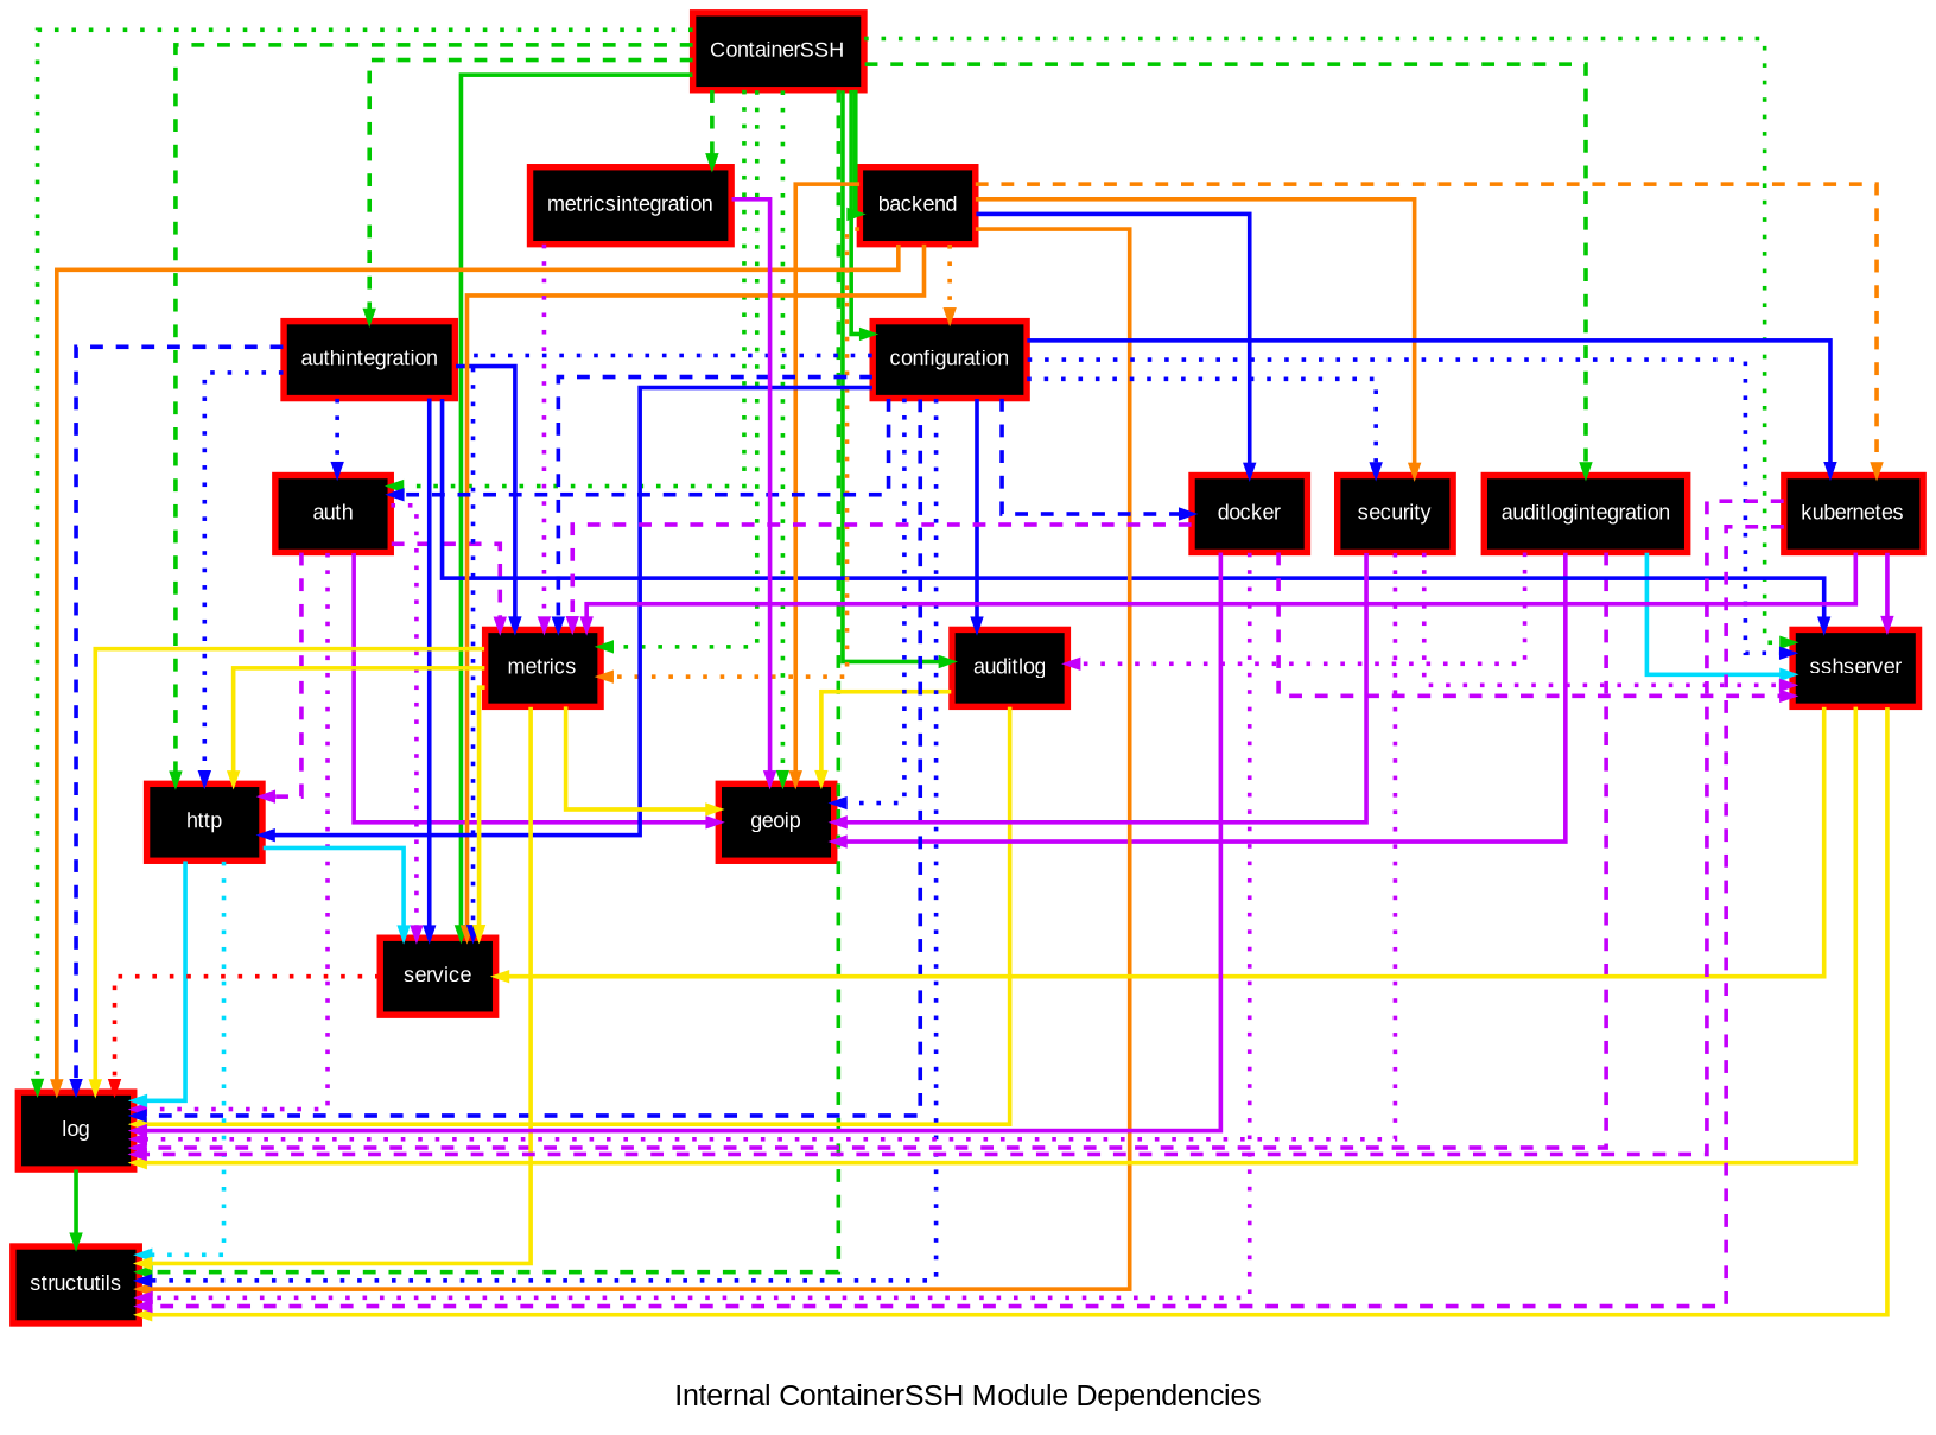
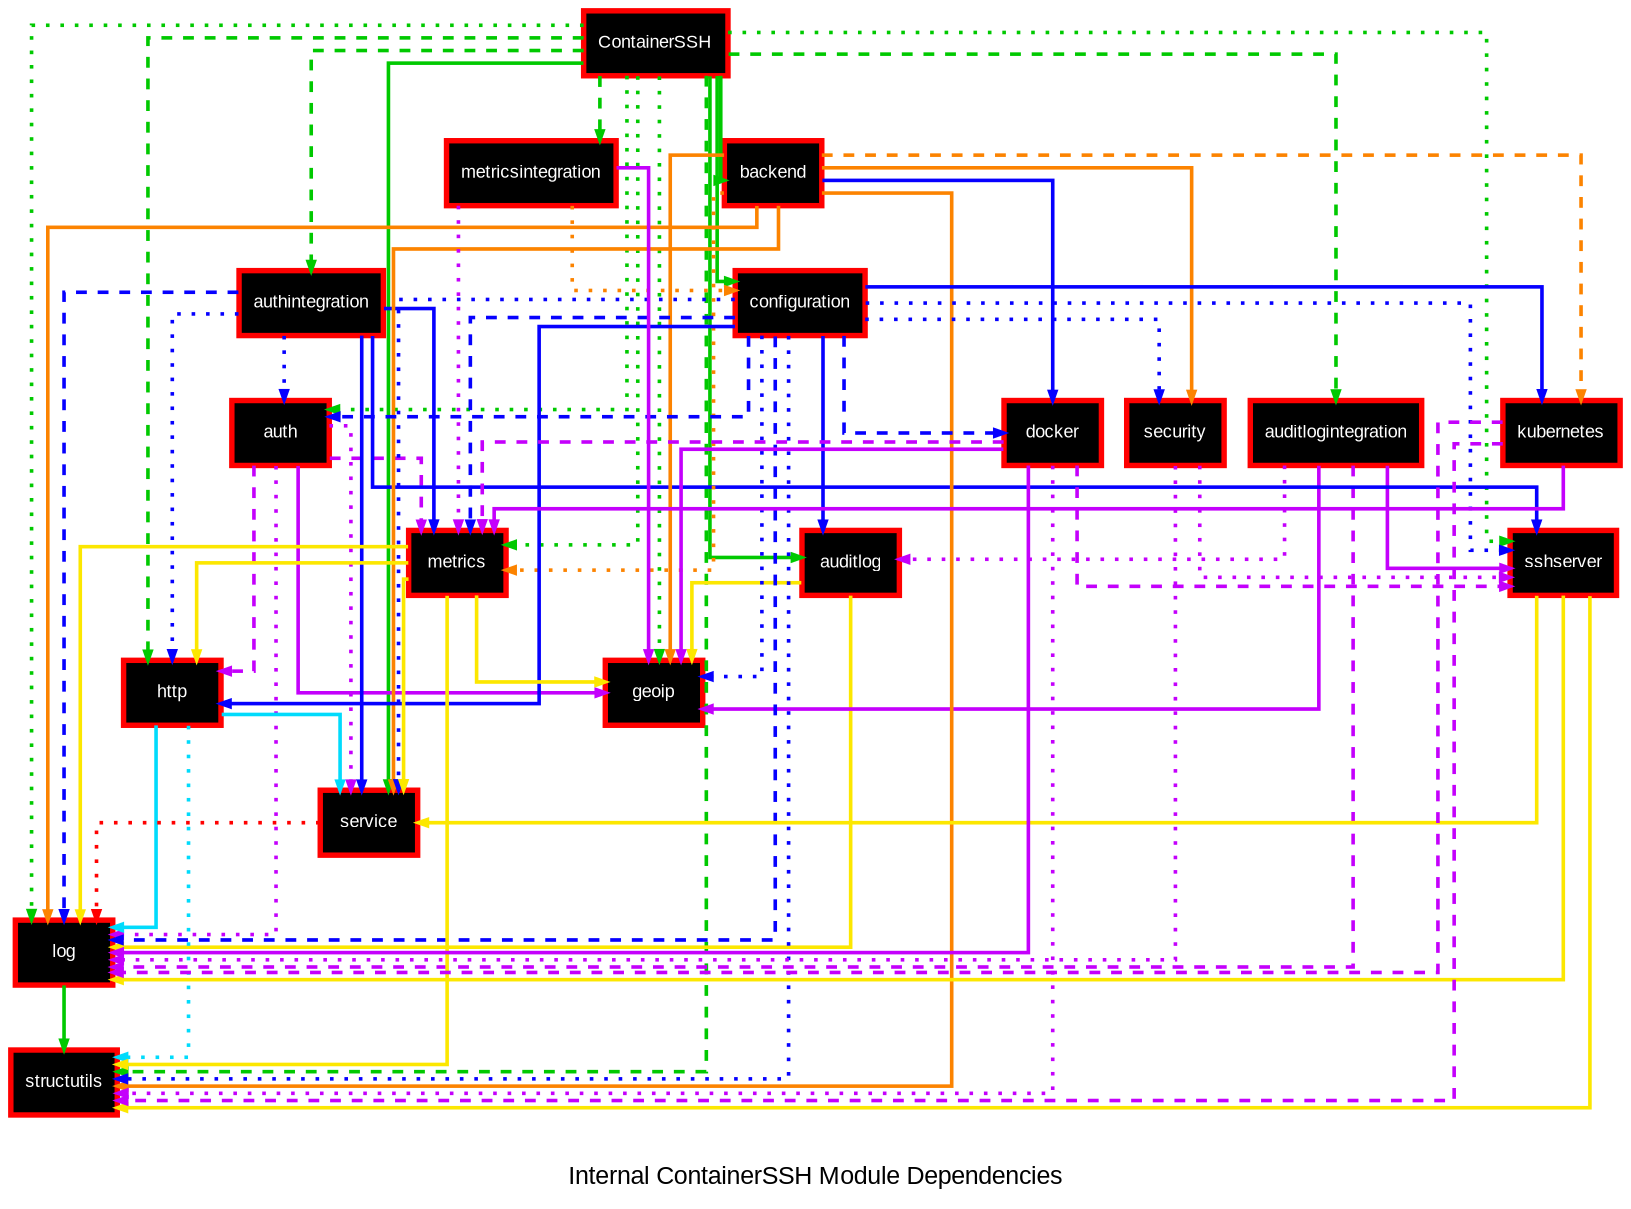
  digraph {
    concentrate=true
    fontname=Arial
    label="Internal ContainerSSH Module Dependencies"
    nodesep=0.2
    splines=ortho
    node [color=red fillcolor=black fontcolor=white fontname=Arial fontsize=10 penwidth=3 shape=box style=filled]
    edge [arrowsize=0.5 color="#c400fc" penwidth=2 style=bold tailclip=true]
    ContainerSSH [url="https://github.com/containerssh/containerssh"]
    auditlog [url="https://github.com/containerssh/auditlog"]
    auditlogintegration [url="https://github.com/containerssh/auditlogintegration"]
    auth [url="https://github.com/containerssh/auth"]
    authintegration [url="https://github.com/containerssh/authintegration"]
    backend [url="https://github.com/containerssh/backend"]
    configuration [url="https://github.com/containerssh/configuration"]
    http [url="https://github.com/containerssh/http"]
    log [url="https://github.com/containerssh/log"]
    metrics [url="https://github.com/containerssh/metrics"]
    metricsintegration [url="https://github.com/containerssh/metricsintegration"]
    service [url="https://github.com/containerssh/service"]
    sshserver [url="https://github.com/containerssh/sshserver"]
    geoip
    structutils
    docker [url="https://github.com/containerssh/docker"]
    kubernetes [url="https://github.com/containerssh/kubernetes"]
    security [url="https://github.com/containerssh/security"]
    ContainerSSH -> auditlog [color="#00C900"]
    ContainerSSH -> auditlogintegration [color="#00C900" style=dashed]
    ContainerSSH -> auth [color="#00C900" style=dotted]
    ContainerSSH -> authintegration [color="#00C900" style=dashed]
    ContainerSSH -> backend [color="#00C900"]
    ContainerSSH -> configuration [color="#00C900"]
    ContainerSSH -> http [color="#00C900" style=dashed]
    ContainerSSH -> log [color="#00C900" style=dotted]
    ContainerSSH -> metrics [color="#00C900" style=dotted]
    ContainerSSH -> metricsintegration [color="#00C900" style=dashed]
    ContainerSSH -> service [color="#00C900"]
    ContainerSSH -> sshserver [color="#00C900" style=dotted]
    ContainerSSH -> geoip [color="#00C900" style=dotted]
    ContainerSSH -> structutils [color="#00C900" style=dashed]
    auditlog -> log [color="#fce700" style=""]
    auditlog -> geoip [color="#fce700" style=""]
    auditlogintegration -> auditlog [style=dotted]
    auditlogintegration -> log [style=dashed]
-   auditlogintegration -> sshserver [color="#00dbfc"]
+   auditlogintegration -> sshserver
    auditlogintegration -> geoip
    auth -> http [style=dashed]
    auth -> log [style=dotted]
    auth -> metrics [style=dashed]
    auth -> service [style=dotted]
    auth -> geoip
    authintegration -> auth [color="#0600FF" style=dotted]
    authintegration -> http [color="#0600FF" style=dotted]
    authintegration -> log [color="#0600FF" style=dashed]
    authintegration -> metrics [color="#0600FF"]
    authintegration -> service [color="#0600FF"]
    authintegration -> sshserver [color="#0600FF"]
-   backend -> configuration [color="#FC8300" style=dotted]
+   metricsintegration -> configuration [color="#FC8300" style=dotted]
    backend -> log [color="#FC8300"]
    backend -> metrics [color="#FC8300" style=dotted]
    backend -> service [color="#FC8300"]
    backend -> geoip [color="#FC8300"]
    backend -> structutils [color="#FC8300"]
    backend -> docker [color="#0600FF"]
    backend -> kubernetes [color="#FC8300" style=dashed]
    backend -> security [color="#FC8300"]
    configuration -> auditlog [color="#0600FF"]
    configuration -> auth [color="#0600FF" style=dashed]
    configuration -> http [color="#0600FF"]
    configuration -> log [color="#0600FF" style=dashed]
    configuration -> metrics [color="#0600FF" style=dashed]
    configuration -> service [color="#0600FF" style=dotted]
    configuration -> sshserver [color="#0600FF" style=dotted]
    configuration -> geoip [color="#0600FF" style=dotted]
    configuration -> structutils [color="#0600FF" style=dotted]
    configuration -> docker [color="#0600FF" style=dashed]
    configuration -> kubernetes [color="#0600FF"]
    configuration -> security [color="#0600FF" style=dotted]
    http -> log [color="#00dbfc"]
    http -> service [color="#00dbfc"]
    http -> structutils [color="#00dbfc" style=dotted]
    log -> structutils [color="#00C900"]
    metrics -> http [color="#fce700" style=""]
    metrics -> log [color="#fce700" style=""]
    metrics -> service [color="#fce700" style=""]
    metrics -> geoip [color="#fce700" style=""]
    metrics -> structutils [color="#fce700" style=""]
    metricsintegration -> metrics [style=dotted]
    metricsintegration -> geoip
    service -> log [color="#ff0000" style=dotted]
    sshserver -> log [color="#fce700" style=""]
    sshserver -> service [color="#fce700" style=""]
    sshserver -> structutils [color="#fce700" style=""]
    docker -> log
    docker -> metrics [style=dashed]
    docker -> sshserver [style=dashed]
-   security -> geoip
+   docker -> geoip
    docker -> structutils [style=dotted]
    kubernetes -> log [style=dashed]
    kubernetes -> metrics
-   kubernetes -> sshserver
    kubernetes -> structutils [style=dashed]
    security -> log [style=dotted]
    security -> sshserver [style=dotted]
  }
